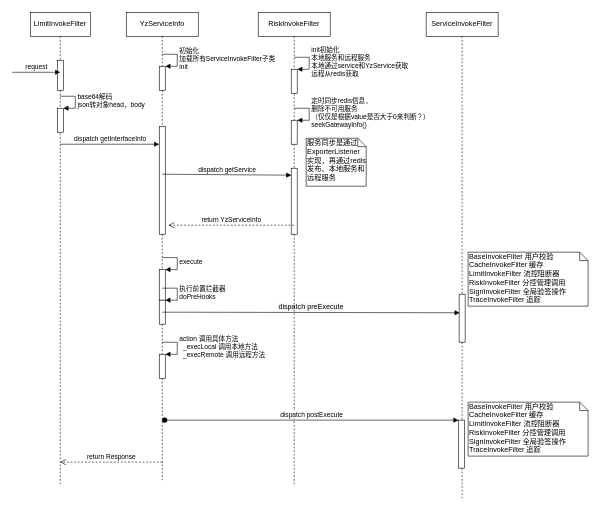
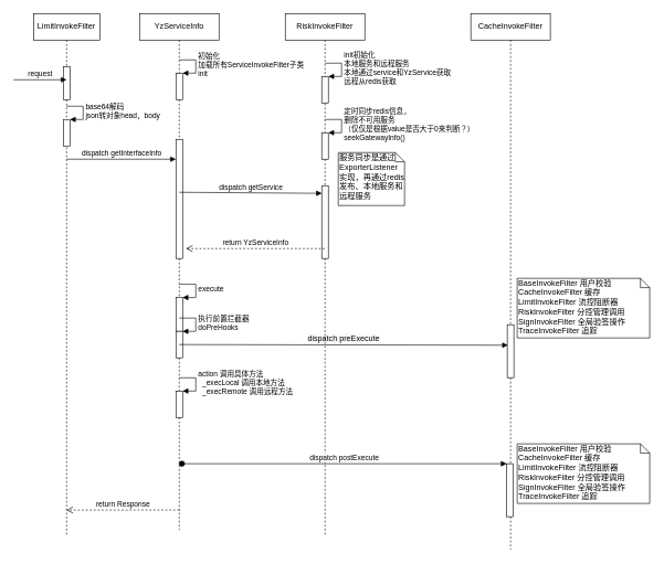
  <mxCell id="0" />
  <mxCell id="1" parent="0" />
  <mxCell id="2" value="LimitInvokeFilter" style="shape=umlLifeline;perimeter=lifelinePerimeter;whiteSpace=wrap;html=1;container=1;collapsible=0;recursiveResize=0;outlineConnect=0;" parent="1" vertex="1"><mxGeometry x="50" y="20" width="100" height="790" as="geometry" /></mxCell>
  <mxCell id="3" value="" style="html=1;points=[];perimeter=orthogonalPerimeter;" parent="2" vertex="1"><mxGeometry x="45" y="80" width="10" height="50" as="geometry" /></mxCell>
  <mxCell id="4" value="" style="html=1;points=[];perimeter=orthogonalPerimeter;" parent="2" vertex="1"><mxGeometry x="45" y="160" width="10" height="40" as="geometry" /></mxCell>
  <mxCell id="5" value="base64解码&lt;br&gt;json转对象head，body" style="edgeStyle=orthogonalEdgeStyle;html=1;align=left;spacingLeft=2;endArrow=block;rounded=0;entryX=1;entryY=0;" parent="2" target="4" edge="1"><mxGeometry relative="1" as="geometry"><mxPoint x="50" y="140" as="sourcePoint" /><Array as="points"><mxPoint x="75" y="140" /></Array></mxGeometry></mxCell>
  <mxCell id="6" value="request" style="html=1;verticalAlign=bottom;endArrow=block;" parent="1" edge="1"><mxGeometry width="80" relative="1" as="geometry"><mxPoint x="20" y="120" as="sourcePoint" /><mxPoint x="100" y="120" as="targetPoint" /></mxGeometry></mxCell>
  <mxCell id="7" value="YzServiceInfo" style="shape=umlLifeline;perimeter=lifelinePerimeter;whiteSpace=wrap;html=1;container=1;collapsible=0;recursiveResize=0;outlineConnect=0;" parent="1" vertex="1"><mxGeometry x="210" y="20" width="120" height="780" as="geometry" /></mxCell>
  <mxCell id="8" value="" style="html=1;points=[];perimeter=orthogonalPerimeter;" parent="7" vertex="1"><mxGeometry x="55" y="190" width="10" height="180" as="geometry" /></mxCell>
  <mxCell id="9" value="dispatch getService" style="html=1;verticalAlign=bottom;endArrow=block;entryX=0.029;entryY=0.105;entryDx=0;entryDy=0;entryPerimeter=0;" parent="7" target="21" edge="1"><mxGeometry width="80" relative="1" as="geometry"><mxPoint x="60" y="270" as="sourcePoint" /><mxPoint x="140" y="270" as="targetPoint" /></mxGeometry></mxCell>
  <mxCell id="10" value="" style="html=1;points=[];perimeter=orthogonalPerimeter;" parent="7" vertex="1"><mxGeometry x="55" y="429" width="10" height="51" as="geometry" /></mxCell>
  <mxCell id="11" value="execute" style="edgeStyle=orthogonalEdgeStyle;html=1;align=left;spacingLeft=2;endArrow=block;rounded=0;entryX=1;entryY=0;" parent="7" target="10" edge="1"><mxGeometry relative="1" as="geometry"><mxPoint x="60" y="409" as="sourcePoint" /><Array as="points"><mxPoint x="85" y="409" /></Array></mxGeometry></mxCell>
  <mxCell id="12" value="" style="html=1;points=[];perimeter=orthogonalPerimeter;" parent="7" vertex="1"><mxGeometry x="55" y="480" width="10" height="40" as="geometry" /></mxCell>
  <mxCell id="13" value="执行前置拦截器&lt;br&gt;doPreHooks" style="edgeStyle=orthogonalEdgeStyle;html=1;align=left;spacingLeft=2;endArrow=block;rounded=0;entryX=1;entryY=0;" parent="7" target="12" edge="1"><mxGeometry relative="1" as="geometry"><mxPoint x="60" y="460" as="sourcePoint" /><Array as="points"><mxPoint x="85" y="460" /></Array></mxGeometry></mxCell>
  <mxCell id="14" value="" style="html=1;points=[];perimeter=orthogonalPerimeter;" parent="7" vertex="1"><mxGeometry x="55" y="570.18" width="10" height="40" as="geometry" /></mxCell>
  <mxCell id="15" value="action 调用具体方法&lt;br&gt;&lt;span style=&quot;font-size: 11px&quot;&gt;&amp;nbsp; _execLocal 调用本地方法&lt;/span&gt;&lt;br&gt;&lt;span style=&quot;font-size: 11px&quot;&gt;&amp;nbsp; _execRemote 调用远程方法&lt;/span&gt;" style="edgeStyle=orthogonalEdgeStyle;html=1;align=left;spacingLeft=2;endArrow=block;rounded=0;entryX=1;entryY=0;" parent="7" target="14" edge="1"><mxGeometry relative="1" as="geometry"><mxPoint x="60" y="550.18" as="sourcePoint" /><Array as="points"><mxPoint x="85" y="550.18" /></Array></mxGeometry></mxCell>
  <mxCell id="16" value="&lt;span style=&quot;font-size: 12px ; background-color: rgb(248 , 249 , 250)&quot;&gt;dispatch&amp;nbsp;preExecute&lt;/span&gt;" style="html=1;verticalAlign=bottom;endArrow=block;" parent="7" edge="1"><mxGeometry width="80" relative="1" as="geometry"><mxPoint x="60" y="500" as="sourcePoint" /><mxPoint x="556" y="501" as="targetPoint" /></mxGeometry></mxCell>
  <mxCell id="17" value="" style="html=1;points=[];perimeter=orthogonalPerimeter;" vertex="1" parent="7"><mxGeometry x="55" y="90" width="10" height="40" as="geometry" /></mxCell>
  <mxCell id="18" value="初始化&lt;br&gt;加载所有ServiceInvokeFilter子类&lt;br&gt;init" style="edgeStyle=orthogonalEdgeStyle;html=1;align=left;spacingLeft=2;endArrow=block;rounded=0;entryX=1;entryY=0;" edge="1" target="17" parent="7"><mxGeometry relative="1" as="geometry"><mxPoint x="60" y="70" as="sourcePoint" /><Array as="points"><mxPoint x="85" y="70" /></Array></mxGeometry></mxCell>
  <mxCell id="19" value="dispatch getInterfaceInfo" style="html=1;verticalAlign=bottom;endArrow=block;" parent="1" target="8" edge="1"><mxGeometry width="80" relative="1" as="geometry"><mxPoint x="100" y="240" as="sourcePoint" /><mxPoint x="180" y="240" as="targetPoint" /></mxGeometry></mxCell>
  <mxCell id="20" value="RiskInvokeFilter" style="shape=umlLifeline;perimeter=lifelinePerimeter;whiteSpace=wrap;html=1;container=1;collapsible=0;recursiveResize=0;outlineConnect=0;" parent="1" vertex="1"><mxGeometry x="430" y="20" width="120" height="790" as="geometry" /></mxCell>
  <mxCell id="21" value="" style="html=1;points=[];perimeter=orthogonalPerimeter;" parent="20" vertex="1"><mxGeometry x="55" y="260" width="10" height="110" as="geometry" /></mxCell>
  <mxCell id="22" value="" style="html=1;points=[];perimeter=orthogonalPerimeter;" parent="20" vertex="1"><mxGeometry x="55" y="95" width="10" height="40" as="geometry" /></mxCell>
  <mxCell id="23" value="init初始化&lt;br&gt;本地服务和远程服务&lt;br&gt;本地通过service和YzService获取&lt;br&gt;远程从redis获取" style="edgeStyle=orthogonalEdgeStyle;html=1;align=left;spacingLeft=2;endArrow=block;rounded=0;entryX=1;entryY=0;" parent="20" target="22" edge="1"><mxGeometry relative="1" as="geometry"><mxPoint x="60" y="75" as="sourcePoint" /><Array as="points"><mxPoint x="85" y="75" /></Array></mxGeometry></mxCell>
  <mxCell id="24" value="" style="html=1;points=[];perimeter=orthogonalPerimeter;" parent="20" vertex="1"><mxGeometry x="55" y="180" width="10" height="40" as="geometry" /></mxCell>
  <mxCell id="25" value="定时同步redis信息，&lt;br&gt;删除不可用服务&lt;br&gt;（仅仅是根据value是否大于0来判断？）&lt;br&gt;seekGatewayInfo()" style="edgeStyle=orthogonalEdgeStyle;html=1;align=left;spacingLeft=2;endArrow=block;rounded=0;entryX=1;entryY=0;" parent="20" target="24" edge="1"><mxGeometry relative="1" as="geometry"><mxPoint x="60" y="160" as="sourcePoint" /><Array as="points"><mxPoint x="85" y="160" /></Array></mxGeometry></mxCell>
  <mxCell id="26" value="return YzServiceInfo" style="html=1;verticalAlign=bottom;endArrow=open;dashed=1;endSize=8;" parent="1" source="20" edge="1"><mxGeometry relative="1" as="geometry"><mxPoint x="370" y="375" as="sourcePoint" /><mxPoint x="280" y="375" as="targetPoint" /></mxGeometry></mxCell>
- <mxCell id="27" value="ServiceInvokeFilter" style="shape=umlLifeline;perimeter=lifelinePerimeter;whiteSpace=wrap;html=1;container=1;collapsible=0;recursiveResize=0;outlineConnect=0;" parent="1" vertex="1"><mxGeometry x="710" y="20" width="120" height="810" as="geometry" /></mxCell>
+ <mxCell id="27" value="CacheInvokeFilter" style="shape=umlLifeline;perimeter=lifelinePerimeter;whiteSpace=wrap;html=1;container=1;collapsible=0;recursiveResize=0;outlineConnect=0;" parent="1" vertex="1"><mxGeometry x="710" y="20" width="120" height="810" as="geometry" /></mxCell>
  <mxCell id="28" value="" style="html=1;points=[];perimeter=orthogonalPerimeter;" parent="27" vertex="1"><mxGeometry x="55" y="470" width="10" height="80" as="geometry" /></mxCell>
  <mxCell id="29" value="" style="html=1;points=[];perimeter=orthogonalPerimeter;" parent="27" vertex="1"><mxGeometry x="54" y="680" width="10" height="80" as="geometry" /></mxCell>
  <mxCell id="30" value="dispatch&amp;nbsp;postExecute" style="html=1;verticalAlign=bottom;startArrow=oval;endArrow=block;startSize=8;" parent="1" target="29" edge="1"><mxGeometry relative="1" as="geometry"><mxPoint x="274" y="700" as="sourcePoint" /></mxGeometry></mxCell>
  <mxCell id="31" value="return&amp;nbsp;Response" style="html=1;verticalAlign=bottom;endArrow=open;dashed=1;endSize=8;" parent="1" target="2" edge="1"><mxGeometry relative="1" as="geometry"><mxPoint x="270" y="770" as="sourcePoint" /><mxPoint x="190" y="770" as="targetPoint" /></mxGeometry></mxCell>
  <mxCell id="32" value="&lt;div&gt;BaseInvokeFilter&lt;span style=&quot;white-space: pre&quot;&gt; &lt;/span&gt;用户校验&lt;/div&gt;&lt;div&gt;CacheInvokeFilter&lt;span style=&quot;white-space: pre&quot;&gt; &lt;/span&gt;缓存&lt;/div&gt;&lt;div&gt;LimitInvokeFilter&lt;span style=&quot;white-space: pre&quot;&gt; &lt;/span&gt;流控阻断器&lt;/div&gt;&lt;div&gt;RiskInvokeFilter&lt;span style=&quot;white-space: pre&quot;&gt; &lt;/span&gt;分控管理调用&lt;/div&gt;&lt;div&gt;SignInvokeFilter&lt;span style=&quot;white-space: pre&quot;&gt; &lt;/span&gt;全局验签操作&lt;/div&gt;&lt;div&gt;TraceInvokeFilter&lt;span style=&quot;white-space: pre&quot;&gt; &lt;/span&gt;追踪&lt;/div&gt;" style="shape=note;whiteSpace=wrap;html=1;size=14;verticalAlign=top;align=left;spacingTop=-6;" vertex="1" parent="1"><mxGeometry x="780" y="420" width="200" height="90" as="geometry" /></mxCell>
  <mxCell id="33" value="&lt;div&gt;BaseInvokeFilter&lt;span style=&quot;white-space: pre&quot;&gt; &lt;/span&gt;用户校验&lt;/div&gt;&lt;div&gt;CacheInvokeFilter&lt;span style=&quot;white-space: pre&quot;&gt; &lt;/span&gt;缓存&lt;/div&gt;&lt;div&gt;LimitInvokeFilter&lt;span style=&quot;white-space: pre&quot;&gt; &lt;/span&gt;流控阻断器&lt;/div&gt;&lt;div&gt;RiskInvokeFilter&lt;span style=&quot;white-space: pre&quot;&gt; &lt;/span&gt;分控管理调用&lt;/div&gt;&lt;div&gt;SignInvokeFilter&lt;span style=&quot;white-space: pre&quot;&gt; &lt;/span&gt;全局验签操作&lt;/div&gt;&lt;div&gt;TraceInvokeFilter&lt;span style=&quot;white-space: pre&quot;&gt; &lt;/span&gt;追踪&lt;/div&gt;" style="shape=note;whiteSpace=wrap;html=1;size=14;verticalAlign=top;align=left;spacingTop=-6;" vertex="1" parent="1"><mxGeometry x="780" y="670" width="200" height="90" as="geometry" /></mxCell>
  <mxCell id="34" value="服务同步是通过ExporterListener实现，再通过redis发布、本地服务和远程服务" style="shape=note;whiteSpace=wrap;html=1;size=14;verticalAlign=top;align=left;spacingTop=-6;" vertex="1" parent="1"><mxGeometry x="510" y="230" width="100" height="80" as="geometry" /></mxCell>
